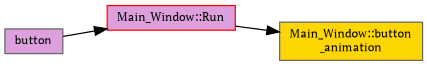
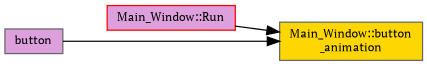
  digraph {
    fontname="PT Serif"
    rankdir=RL
    node [color=gray40 fillcolor=plum fontname="PT Serif" fontsize=10 shape=record style=filled]
    edge [color=black dir=back fontname="PT Serif" fontsize=10 labelfontname=Helvetica labelfontsize=10 style=solid]
    n1 [fillcolor=gold fontcolor=black height=0.2 label="Main_Window::button\l_animation" width=0.4]
    n2 [color=red height=0.2 label="Main_Window::Run" width=0.4]
    n3 [height=0.2 label=button width=0.4]
    n1 -> n2
-   n2 -> n3
+   n1 -> n3
  }
